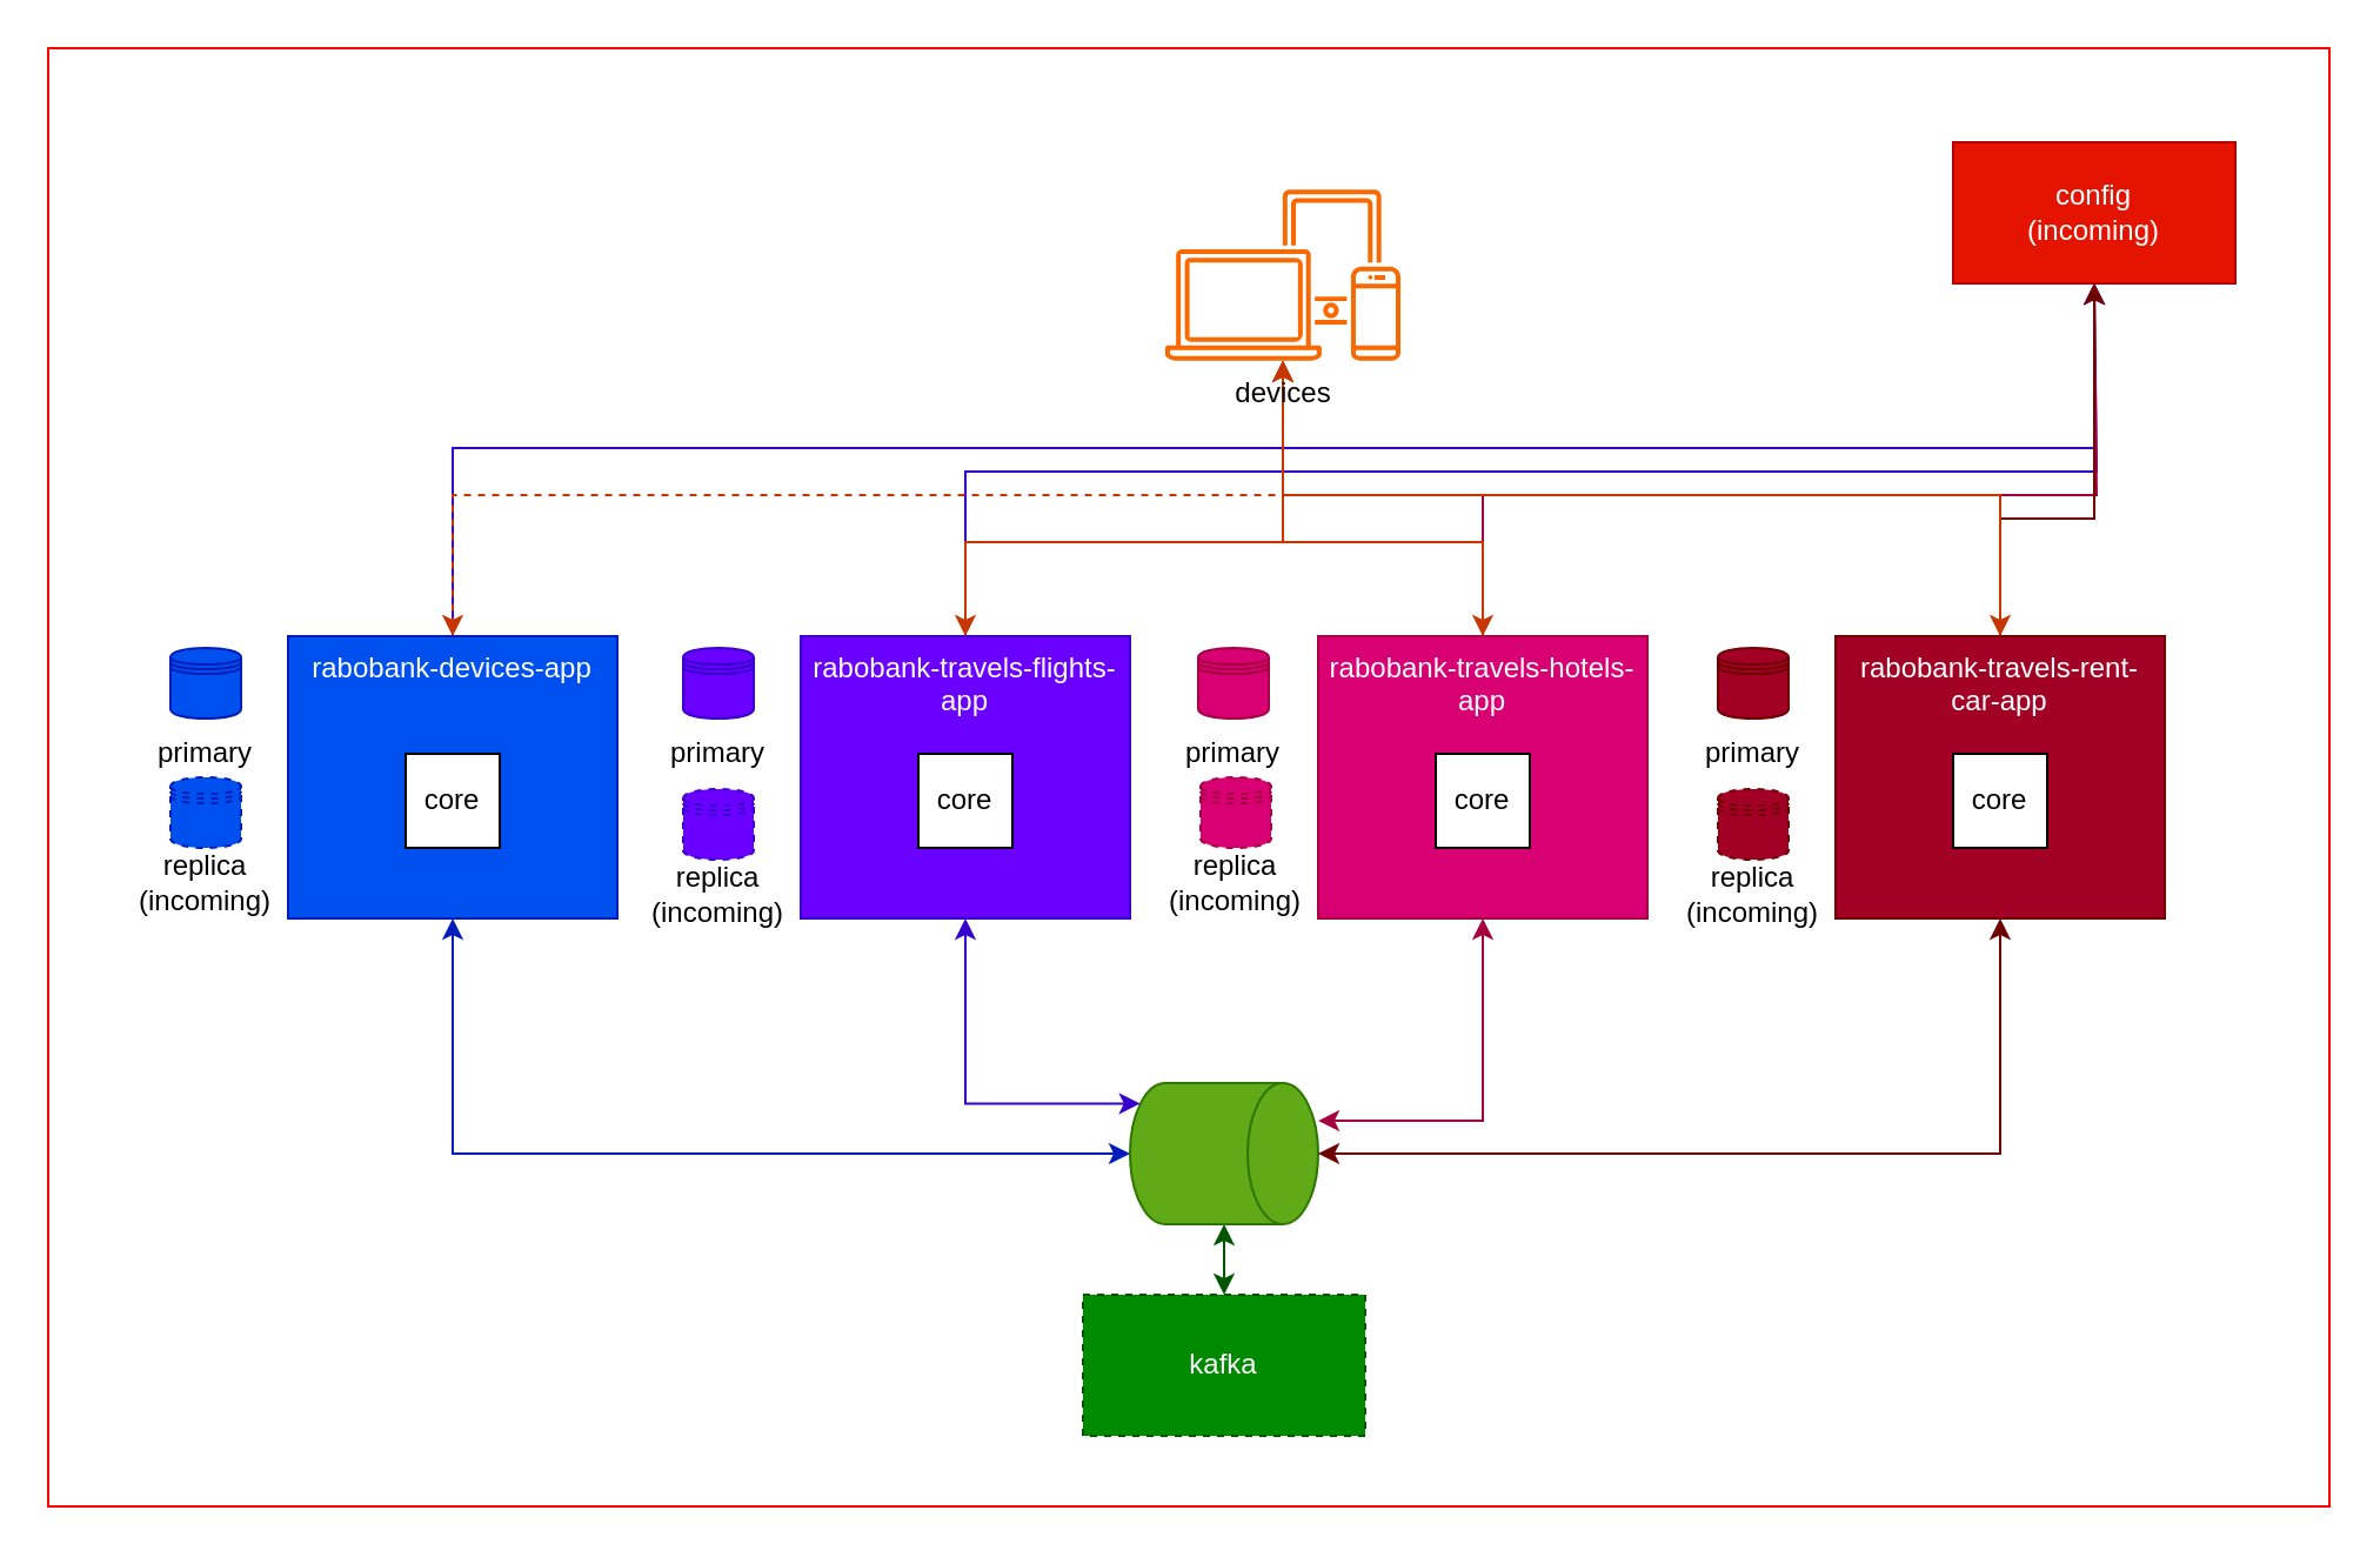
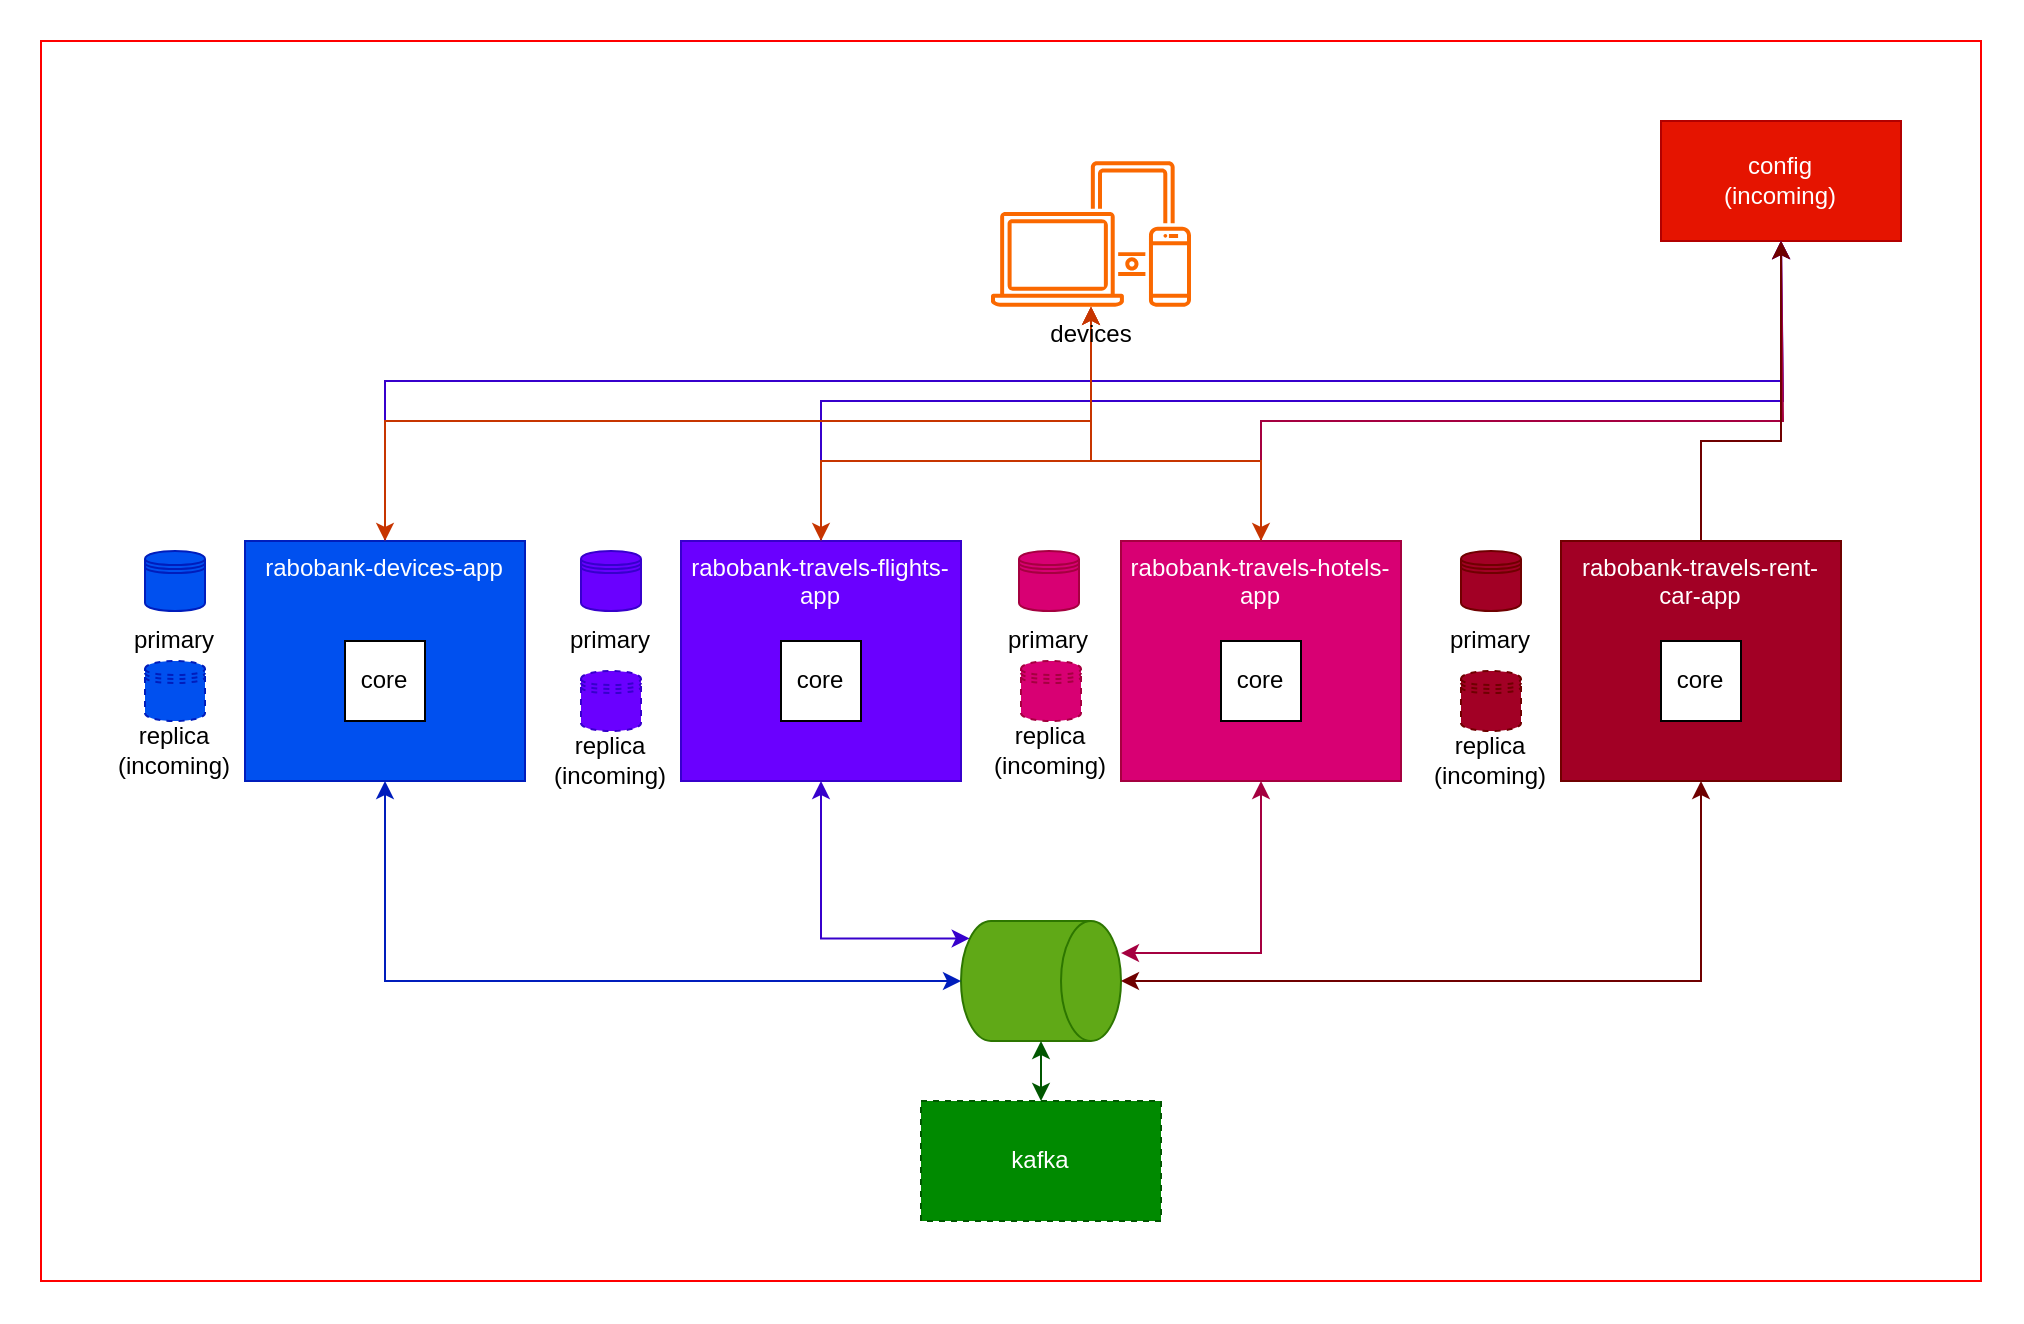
  <mxCell id="0" />
  <mxCell id="1" parent="0" />
  <mxCell id="2" value="" style="rounded=0;whiteSpace=wrap;html=1;strokeColor=#ff0000;" parent="1" vertex="1"><mxGeometry x="20" y="20" width="970" height="620" as="geometry" /></mxCell>
  <mxCell id="3" value="config&lt;br&gt;(incoming)" style="rounded=0;whiteSpace=wrap;html=1;strokeColor=#B20000;fillColor=#e51400;fontColor=#ffffff;" parent="1" vertex="1"><mxGeometry x="830" y="60" width="120" height="60" as="geometry" /></mxCell>
  <mxCell id="4" style="edgeStyle=orthogonalEdgeStyle;rounded=0;orthogonalLoop=1;jettySize=auto;html=1;entryX=0.5;entryY=1;entryDx=0;entryDy=0;fillColor=#6a00ff;strokeColor=#3700CC;" edge="1" parent="1" source="5" target="3"><mxGeometry relative="1" as="geometry"><Array as="points"><mxPoint x="192" y="190" /><mxPoint x="890" y="190" /></Array></mxGeometry></mxCell>
  <mxCell id="5" value="rabobank-devices-app" style="rounded=0;whiteSpace=wrap;html=1;fillColor=#0050ef;fontColor=#ffffff;strokeColor=#001DBC;verticalAlign=top;" parent="1" vertex="1"><mxGeometry x="122" y="270" width="140" height="120" as="geometry" /></mxCell>
  <mxCell id="6" style="edgeStyle=orthogonalEdgeStyle;rounded=0;orthogonalLoop=1;jettySize=auto;html=1;entryX=0.5;entryY=1;entryDx=0;entryDy=0;fillColor=#6a00ff;strokeColor=#3700CC;" edge="1" parent="1" source="7" target="3"><mxGeometry relative="1" as="geometry"><mxPoint x="890" y="140" as="targetPoint" /><Array as="points"><mxPoint x="410" y="200" /><mxPoint x="891" y="200" /></Array></mxGeometry></mxCell>
  <mxCell id="7" value="rabobank-travels-flights-app" style="rounded=0;whiteSpace=wrap;html=1;fillColor=#6a00ff;fontColor=#ffffff;strokeColor=#3700CC;verticalAlign=top;" parent="1" vertex="1"><mxGeometry x="340" y="270" width="140" height="120" as="geometry" /></mxCell>
  <mxCell id="8" style="edgeStyle=orthogonalEdgeStyle;rounded=0;orthogonalLoop=1;jettySize=auto;html=1;fillColor=#d80073;strokeColor=#A50040;" edge="1" parent="1" source="9"><mxGeometry relative="1" as="geometry"><mxPoint x="890" y="120" as="targetPoint" /><Array as="points"><mxPoint x="630" y="210" /><mxPoint x="891" y="210" /></Array></mxGeometry></mxCell>
  <mxCell id="9" value="rabobank-travels-hotels-app" style="rounded=0;whiteSpace=wrap;html=1;fillColor=#d80073;fontColor=#ffffff;strokeColor=#A50040;verticalAlign=top;" parent="1" vertex="1"><mxGeometry x="560" y="270" width="140" height="120" as="geometry" /></mxCell>
  <mxCell id="10" style="edgeStyle=orthogonalEdgeStyle;rounded=0;orthogonalLoop=1;jettySize=auto;html=1;entryX=0.5;entryY=1;entryDx=0;entryDy=0;fillColor=#a20025;strokeColor=#6F0000;" edge="1" parent="1" source="11" target="3"><mxGeometry relative="1" as="geometry"><Array as="points"><mxPoint x="850" y="220" /><mxPoint x="890" y="220" /></Array></mxGeometry></mxCell>
  <mxCell id="11" value="rabobank-travels-rent-car-app" style="rounded=0;whiteSpace=wrap;html=1;fillColor=#a20025;fontColor=#ffffff;strokeColor=#6F0000;verticalAlign=top;" parent="1" vertex="1"><mxGeometry x="780" y="270" width="140" height="120" as="geometry" /></mxCell>
  <mxCell id="12" value="" style="shape=cylinder3;whiteSpace=wrap;html=1;boundedLbl=1;backgroundOutline=1;size=15;direction=south;fillColor=#60a917;fontColor=#ffffff;strokeColor=#2D7600;" parent="1" vertex="1"><mxGeometry x="480" y="460" width="80" height="60" as="geometry" /></mxCell>
  <mxCell id="13" value="kafka" style="rounded=0;whiteSpace=wrap;html=1;fillColor=#008a00;fontColor=#ffffff;strokeColor=#005700;dashed=1;" parent="1" vertex="1"><mxGeometry x="460" y="550" width="120" height="60" as="geometry" /></mxCell>
- <mxCell id="14" style="edgeStyle=orthogonalEdgeStyle;rounded=0;orthogonalLoop=1;jettySize=auto;html=1;entryX=0.5;entryY=0;entryDx=0;entryDy=0;fillColor=#fa6800;strokeColor=#C73500;startArrow=classic;startFill=1;dashed=1;" parent="1" source="18" target="5" edge="1"><mxGeometry relative="1" as="geometry"><Array as="points"><mxPoint x="545" y="210" /><mxPoint x="192" y="210" /></Array></mxGeometry></mxCell>
+ <mxCell id="14" style="edgeStyle=orthogonalEdgeStyle;rounded=0;orthogonalLoop=1;jettySize=auto;html=1;entryX=0.5;entryY=0;entryDx=0;entryDy=0;fillColor=#fa6800;strokeColor=#C73500;startArrow=classic;startFill=1;" parent="1" source="18" target="5" edge="1"><mxGeometry relative="1" as="geometry"><Array as="points"><mxPoint x="545" y="210" /><mxPoint x="192" y="210" /></Array></mxGeometry></mxCell>
  <mxCell id="15" style="edgeStyle=orthogonalEdgeStyle;rounded=0;orthogonalLoop=1;jettySize=auto;html=1;entryX=0.5;entryY=0;entryDx=0;entryDy=0;fillColor=#fa6800;strokeColor=#C73500;startArrow=classic;startFill=1;" parent="1" source="18" target="7" edge="1"><mxGeometry relative="1" as="geometry"><Array as="points"><mxPoint x="545" y="230" /><mxPoint x="410" y="230" /></Array></mxGeometry></mxCell>
  <mxCell id="16" style="edgeStyle=orthogonalEdgeStyle;rounded=0;orthogonalLoop=1;jettySize=auto;html=1;entryX=0.5;entryY=0;entryDx=0;entryDy=0;fillColor=#fa6800;strokeColor=#C73500;startArrow=classic;startFill=1;" parent="1" source="18" target="9" edge="1"><mxGeometry relative="1" as="geometry"><Array as="points"><mxPoint x="545" y="230" /><mxPoint x="630" y="230" /></Array></mxGeometry></mxCell>
- <mxCell id="17" style="edgeStyle=orthogonalEdgeStyle;rounded=0;orthogonalLoop=1;jettySize=auto;html=1;entryX=0.5;entryY=0;entryDx=0;entryDy=0;fillColor=#fa6800;strokeColor=#C73500;startArrow=classic;startFill=1;" parent="1" source="18" target="11" edge="1"><mxGeometry relative="1" as="geometry"><Array as="points"><mxPoint x="545" y="210" /><mxPoint x="850" y="210" /></Array></mxGeometry></mxCell>
  <mxCell id="18" value="devices" style="sketch=0;outlineConnect=0;fontColor=#000000;strokeColor=#C73500;fillColor=#fa6800;dashed=0;verticalLabelPosition=bottom;verticalAlign=top;align=center;html=1;fontSize=12;fontStyle=0;aspect=fixed;shape=mxgraph.aws4.illustration_devices;pointerEvents=1" parent="1" vertex="1"><mxGeometry x="495" y="80" width="100" height="73" as="geometry" /></mxCell>
  <mxCell id="19" style="edgeStyle=orthogonalEdgeStyle;rounded=0;orthogonalLoop=1;jettySize=auto;html=1;entryX=0.5;entryY=1;entryDx=0;entryDy=0;entryPerimeter=0;startArrow=classic;startFill=1;fillColor=#0050ef;strokeColor=#001DBC;" parent="1" source="5" target="12" edge="1"><mxGeometry relative="1" as="geometry"><Array as="points"><mxPoint x="192" y="490" /></Array></mxGeometry></mxCell>
  <mxCell id="20" style="edgeStyle=orthogonalEdgeStyle;rounded=0;orthogonalLoop=1;jettySize=auto;html=1;entryX=0.145;entryY=1;entryDx=0;entryDy=-4.35;entryPerimeter=0;startArrow=classic;startFill=1;fillColor=#6a00ff;strokeColor=#3700CC;" parent="1" source="7" target="12" edge="1"><mxGeometry relative="1" as="geometry"><Array as="points"><mxPoint x="410" y="469" /></Array></mxGeometry></mxCell>
  <mxCell id="21" style="edgeStyle=orthogonalEdgeStyle;rounded=0;orthogonalLoop=1;jettySize=auto;html=1;entryX=0.5;entryY=0;entryDx=0;entryDy=0;entryPerimeter=0;startArrow=classic;startFill=1;fillColor=#a20025;strokeColor=#6F0000;" parent="1" source="11" target="12" edge="1"><mxGeometry relative="1" as="geometry"><Array as="points"><mxPoint x="850" y="490" /></Array></mxGeometry></mxCell>
  <mxCell id="22" style="edgeStyle=orthogonalEdgeStyle;rounded=0;orthogonalLoop=1;jettySize=auto;html=1;entryX=0.267;entryY=0;entryDx=0;entryDy=0;entryPerimeter=0;startArrow=classic;startFill=1;fillColor=#d80073;strokeColor=#A50040;" parent="1" source="9" target="12" edge="1"><mxGeometry relative="1" as="geometry" /></mxCell>
  <mxCell id="23" style="edgeStyle=orthogonalEdgeStyle;rounded=0;orthogonalLoop=1;jettySize=auto;html=1;entryX=1;entryY=0.5;entryDx=0;entryDy=0;entryPerimeter=0;startArrow=classic;startFill=1;fillColor=#008a00;strokeColor=#005700;" parent="1" source="13" target="12" edge="1"><mxGeometry relative="1" as="geometry" /></mxCell>
  <mxCell id="24" value="core" style="whiteSpace=wrap;html=1;aspect=fixed;" parent="1" vertex="1"><mxGeometry x="172" y="320" width="40" height="40" as="geometry" /></mxCell>
  <mxCell id="25" value="core" style="whiteSpace=wrap;html=1;aspect=fixed;" parent="1" vertex="1"><mxGeometry x="390" y="320" width="40" height="40" as="geometry" /></mxCell>
  <mxCell id="26" value="core" style="whiteSpace=wrap;html=1;aspect=fixed;" parent="1" vertex="1"><mxGeometry x="610" y="320" width="40" height="40" as="geometry" /></mxCell>
  <mxCell id="27" value="core" style="whiteSpace=wrap;html=1;aspect=fixed;" parent="1" vertex="1"><mxGeometry x="830" y="320" width="40" height="40" as="geometry" /></mxCell>
  <mxCell id="28" value="primary" style="shape=datastore;whiteSpace=wrap;html=1;verticalAlign=middle;labelPosition=center;verticalLabelPosition=bottom;align=center;fillColor=#0050ef;fontColor=#000000;strokeColor=#001DBC;" parent="1" vertex="1"><mxGeometry x="72" y="275" width="30" height="30" as="geometry" /></mxCell>
  <mxCell id="29" value="replica&lt;br&gt;(incoming)" style="shape=datastore;whiteSpace=wrap;html=1;verticalAlign=middle;labelPosition=center;verticalLabelPosition=bottom;align=center;fillColor=#0050ef;fontColor=#000000;strokeColor=#001DBC;dashed=1;" parent="1" vertex="1"><mxGeometry x="72" y="330" width="30" height="30" as="geometry" /></mxCell>
  <mxCell id="30" value="primary" style="shape=datastore;whiteSpace=wrap;html=1;verticalAlign=middle;labelPosition=center;verticalLabelPosition=bottom;align=center;fillColor=#6a00ff;fontColor=#000000;strokeColor=#3700CC;" parent="1" vertex="1"><mxGeometry x="290" y="275" width="30" height="30" as="geometry" /></mxCell>
  <mxCell id="31" value="replica&lt;br&gt;(incoming)" style="shape=datastore;whiteSpace=wrap;html=1;verticalAlign=middle;labelPosition=center;verticalLabelPosition=bottom;align=center;fillColor=#6a00ff;fontColor=#000000;strokeColor=#3700CC;dashed=1;" parent="1" vertex="1"><mxGeometry x="290" y="335" width="30" height="30" as="geometry" /></mxCell>
  <mxCell id="32" value="primary" style="shape=datastore;whiteSpace=wrap;html=1;verticalAlign=middle;labelPosition=center;verticalLabelPosition=bottom;align=center;fillColor=#d80073;fontColor=#000000;strokeColor=#A50040;" parent="1" vertex="1"><mxGeometry x="509" y="275" width="30" height="30" as="geometry" /></mxCell>
  <mxCell id="33" value="replica&lt;br&gt;(incoming)" style="shape=datastore;whiteSpace=wrap;html=1;verticalAlign=middle;labelPosition=center;verticalLabelPosition=bottom;align=center;fillColor=#d80073;fontColor=#000000;strokeColor=#A50040;dashed=1;" parent="1" vertex="1"><mxGeometry x="510" y="330" width="30" height="30" as="geometry" /></mxCell>
  <mxCell id="34" value="primary" style="shape=datastore;whiteSpace=wrap;html=1;verticalAlign=middle;labelPosition=center;verticalLabelPosition=bottom;align=center;fillColor=#a20025;fontColor=#000000;strokeColor=#6F0000;" parent="1" vertex="1"><mxGeometry x="730" y="275" width="30" height="30" as="geometry" /></mxCell>
  <mxCell id="35" value="replica&lt;br&gt;(incoming)" style="shape=datastore;whiteSpace=wrap;html=1;verticalAlign=middle;labelPosition=center;verticalLabelPosition=bottom;align=center;fillColor=#a20025;fontColor=#000000;strokeColor=#6F0000;dashed=1;" parent="1" vertex="1"><mxGeometry x="730" y="335" width="30" height="30" as="geometry" /></mxCell>
